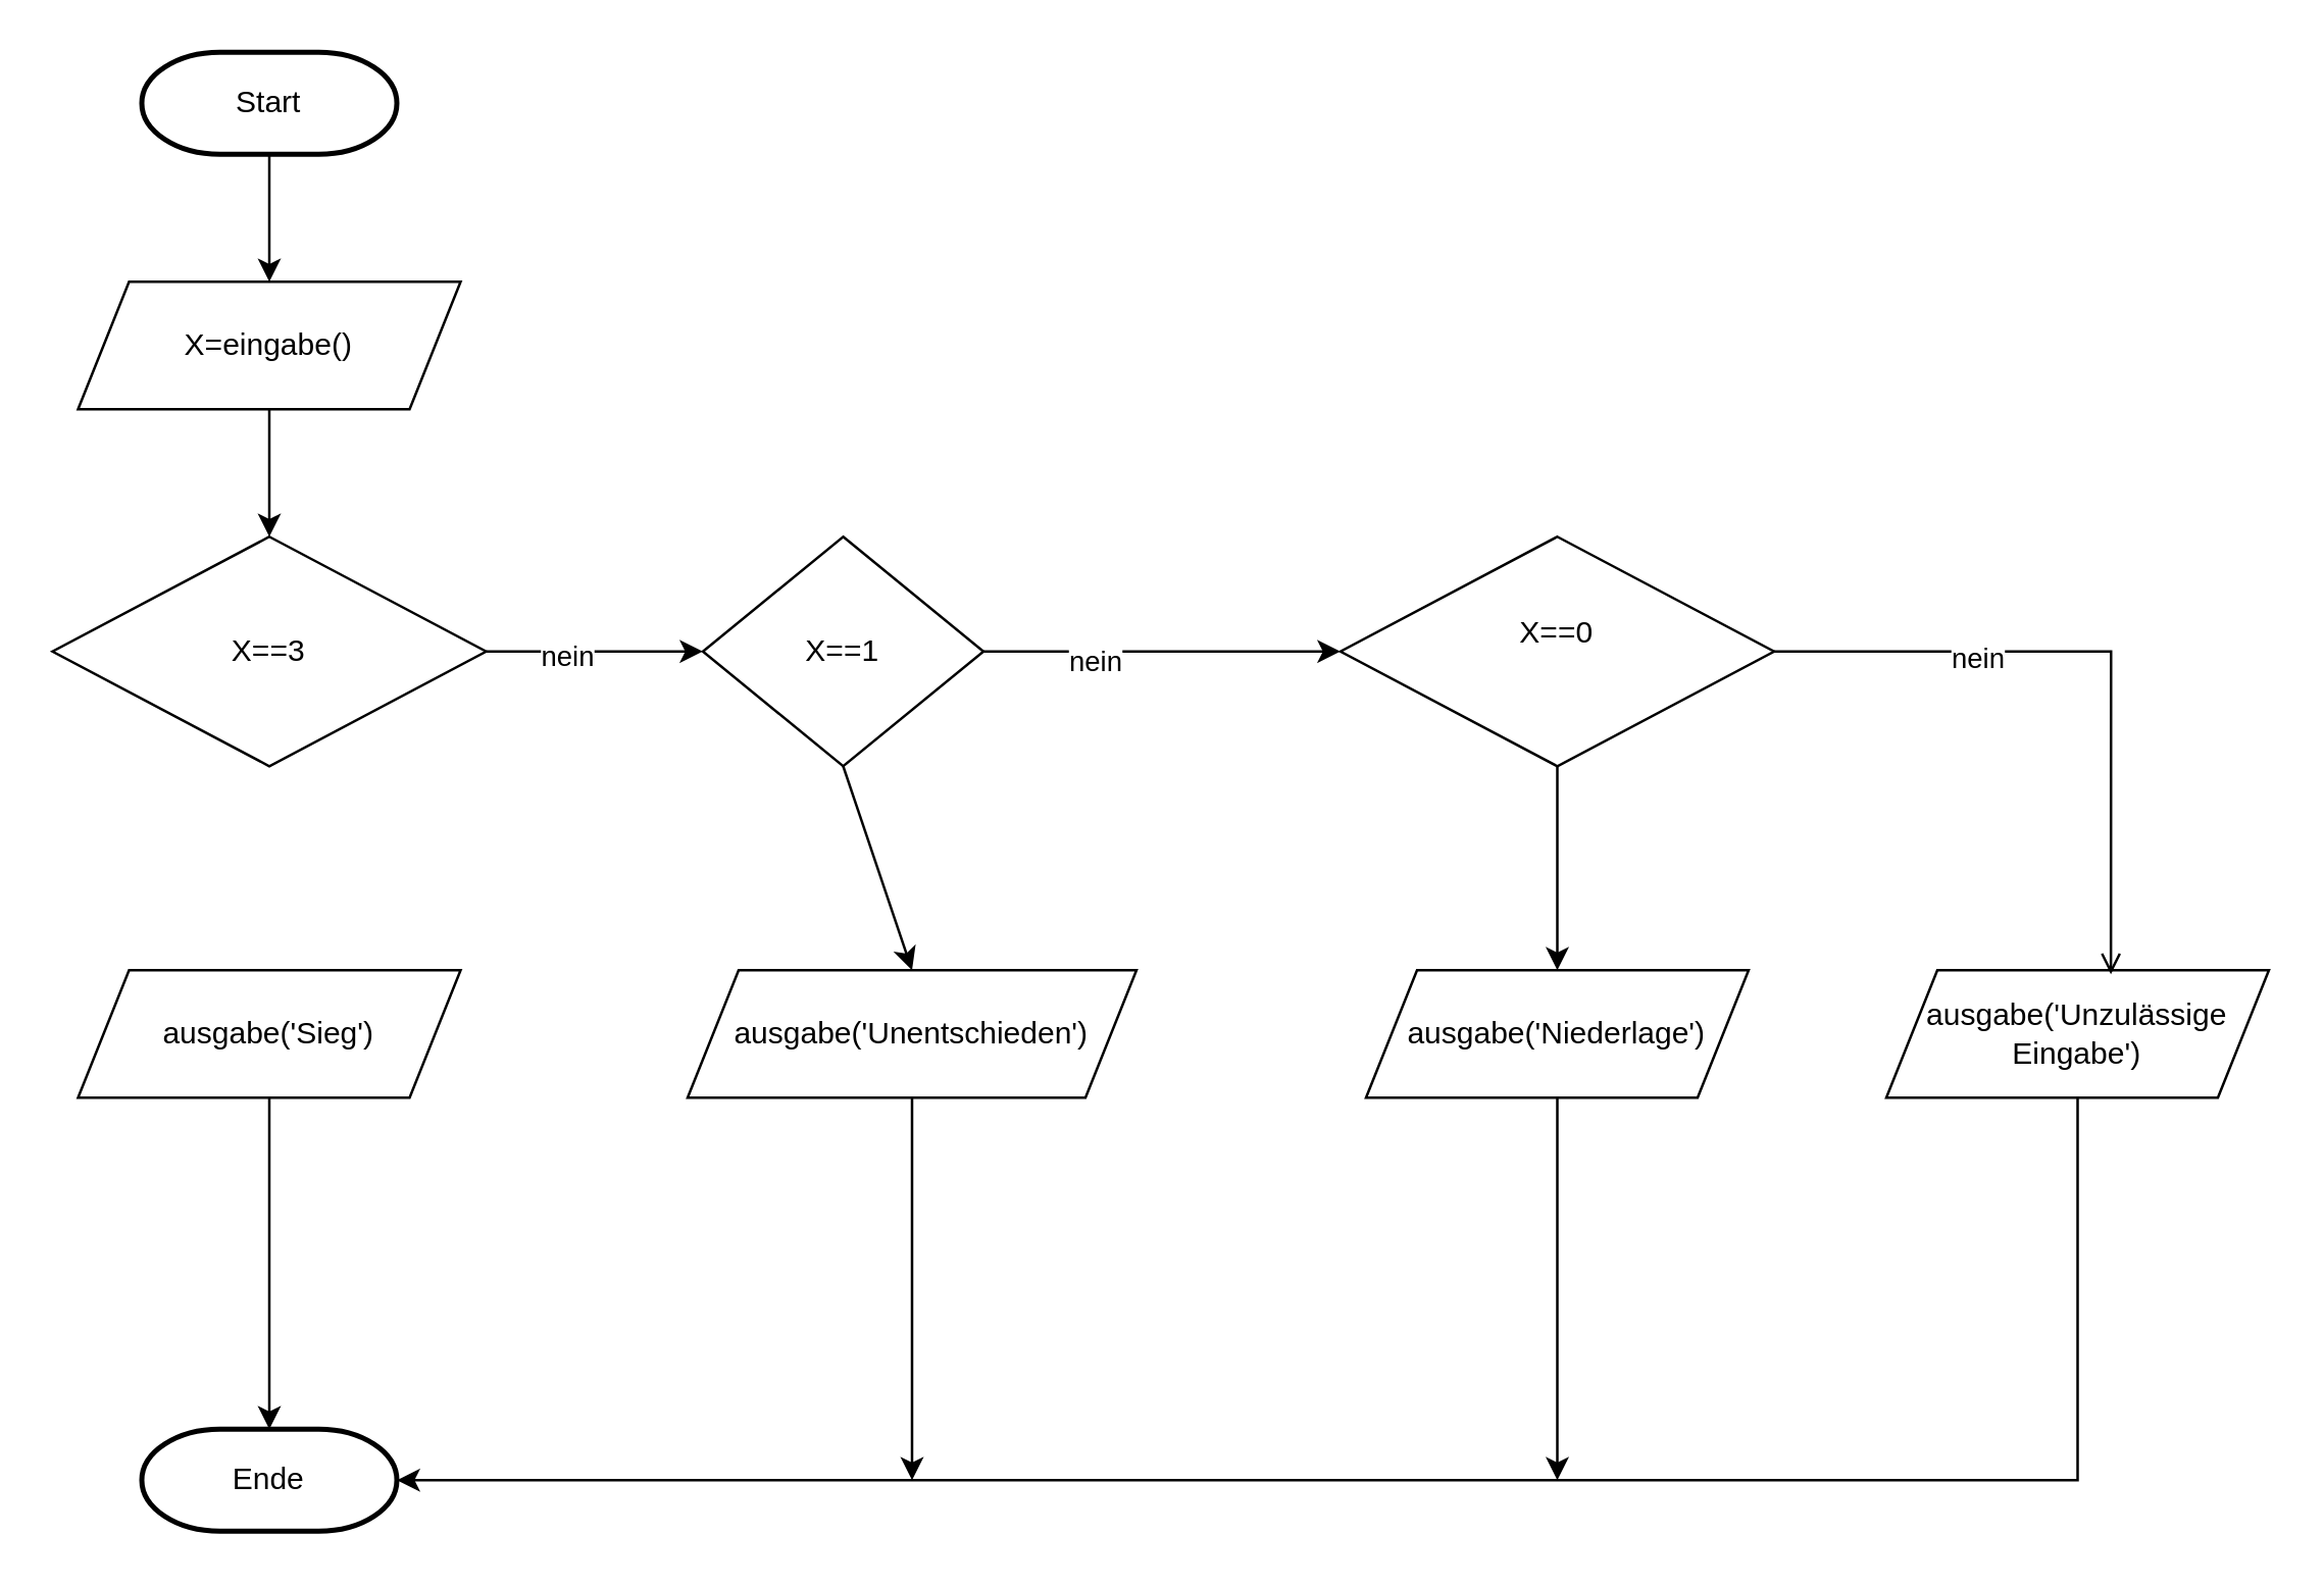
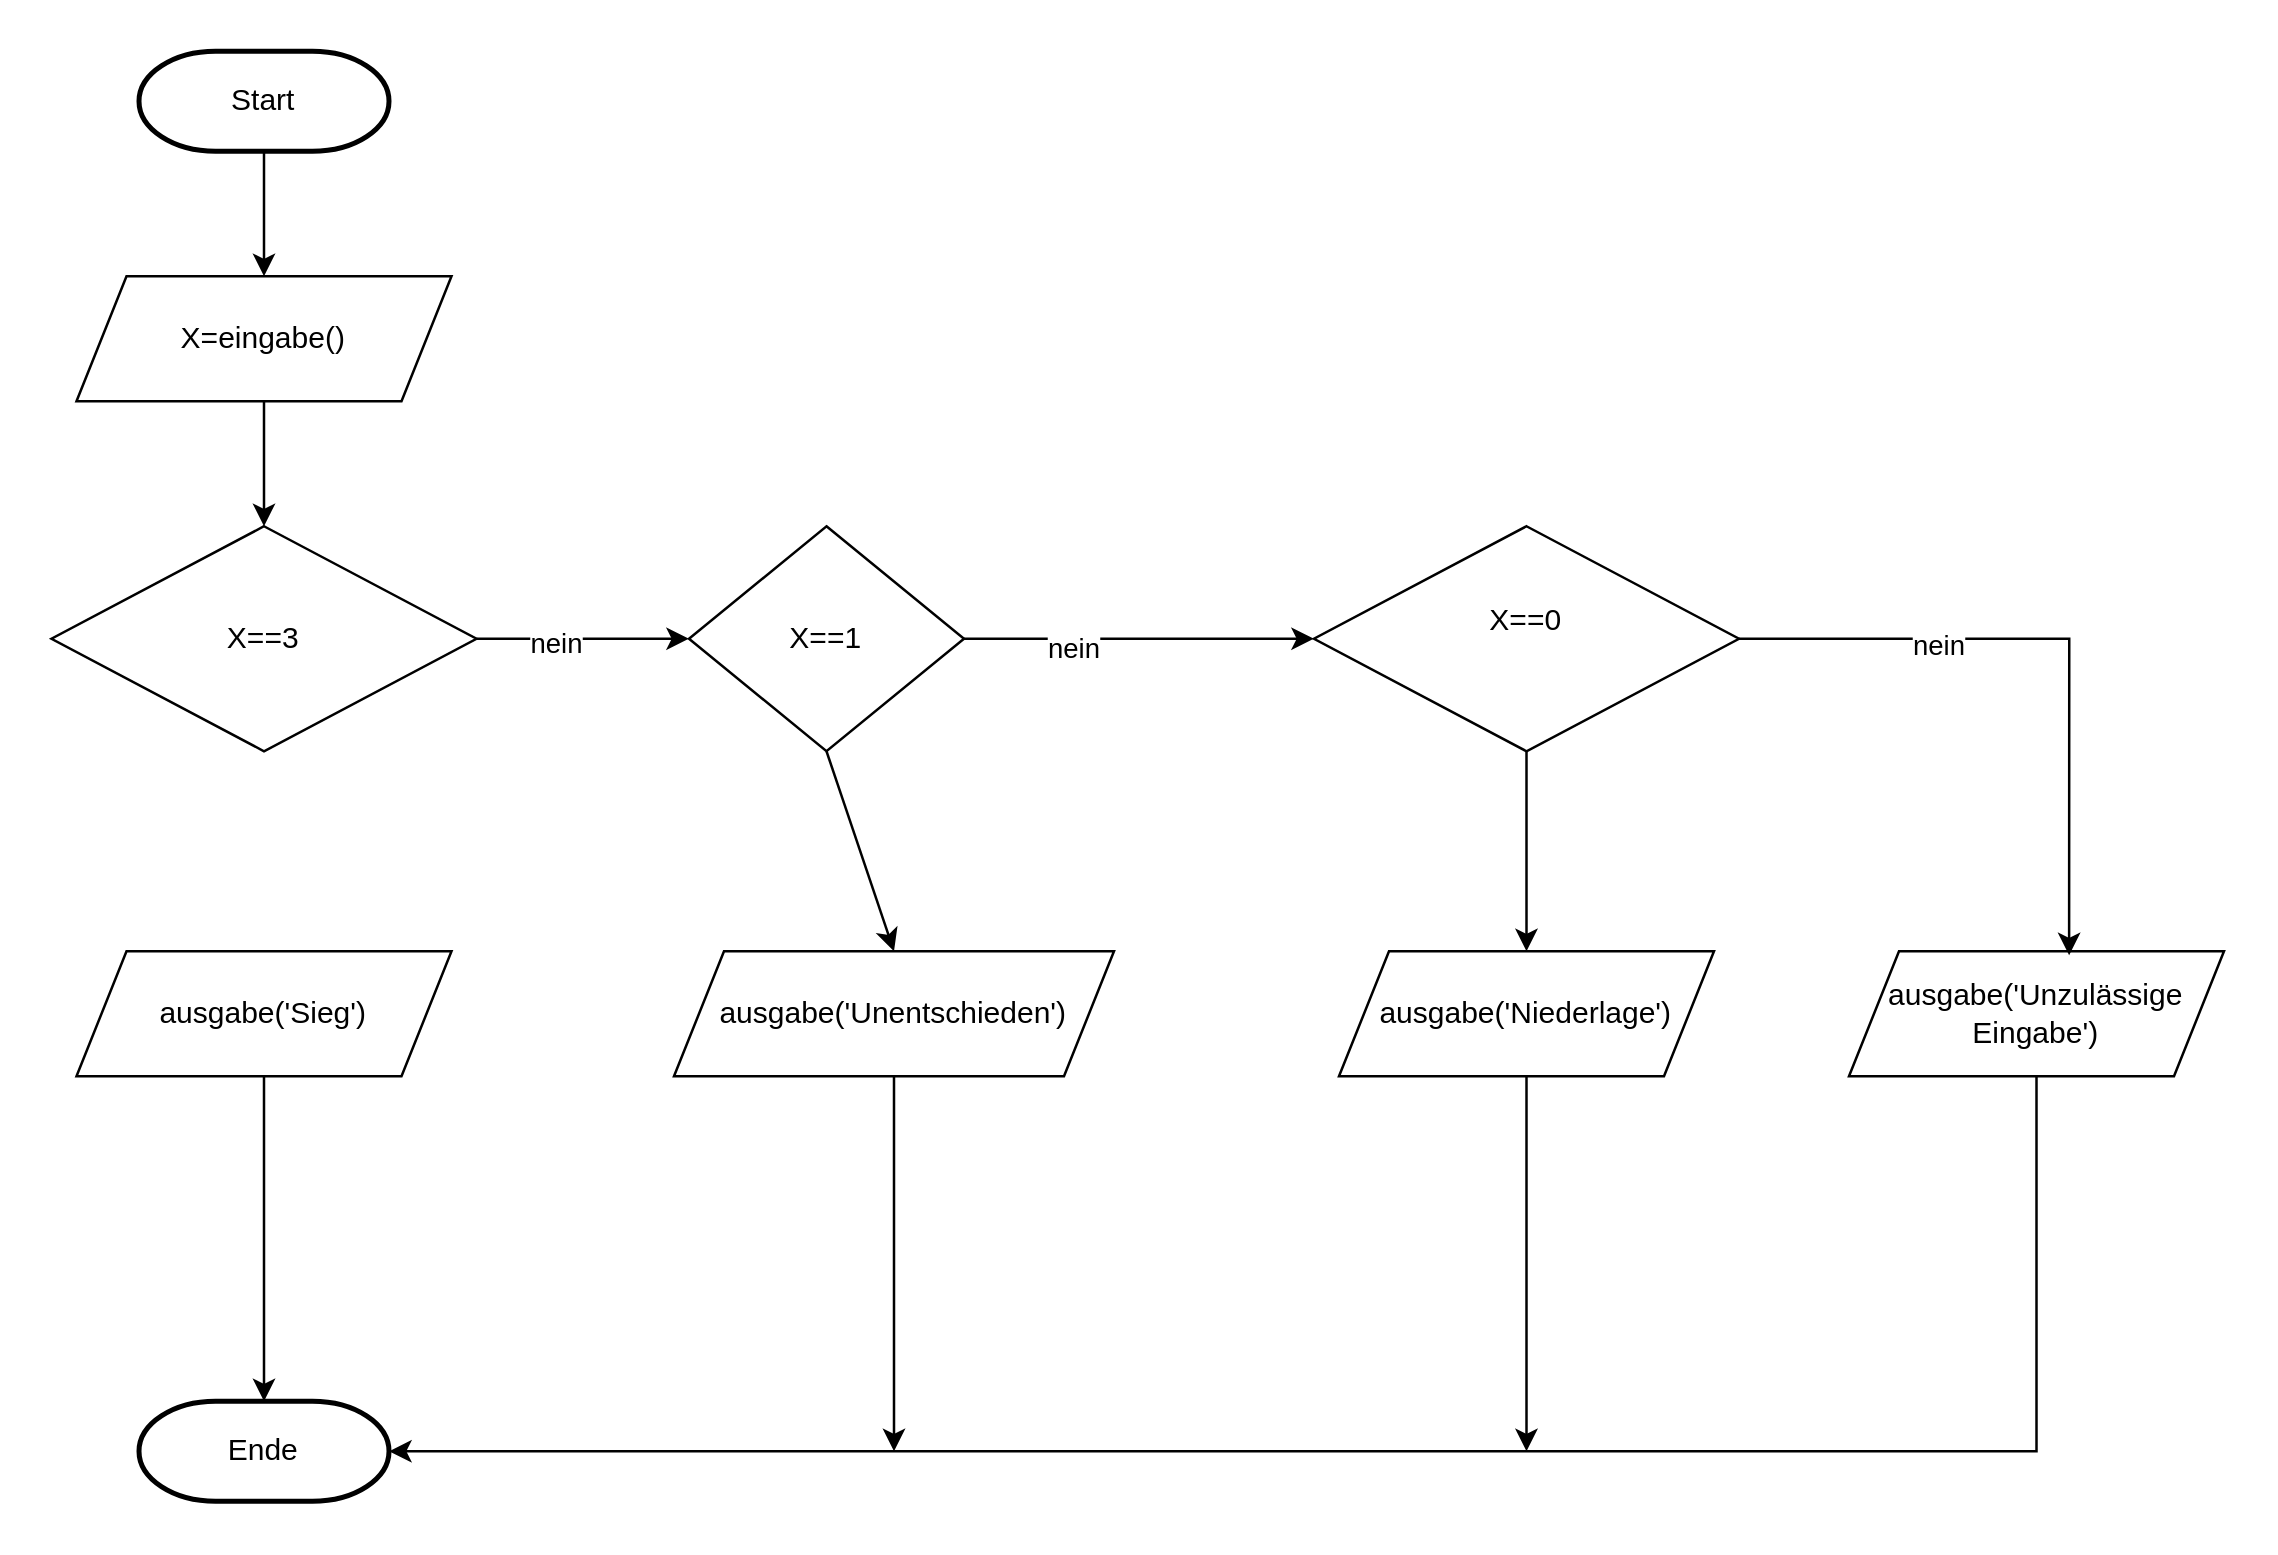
  <mxCell id="0" />
  <mxCell id="1" parent="0" />
  <mxCell id="2" value="Start" style="strokeWidth=2;html=1;shape=mxgraph.flowchart.terminator;whiteSpace=wrap;" vertex="1" parent="1"><mxGeometry x="55" y="20" width="100" height="40" as="geometry" /></mxCell>
  <mxCell id="3" value="X=eingabe()" style="shape=parallelogram;perimeter=parallelogramPerimeter;whiteSpace=wrap;html=1;fixedSize=1;" vertex="1" parent="1"><mxGeometry x="30" y="110" width="150" height="50" as="geometry" /></mxCell>
  <mxCell id="4" value="X==3" style="rhombus;whiteSpace=wrap;html=1;" vertex="1" parent="1"><mxGeometry x="20" y="210" width="170" height="90" as="geometry" /></mxCell>
  <mxCell id="5" value="ausgabe('Sieg')" style="shape=parallelogram;perimeter=parallelogramPerimeter;whiteSpace=wrap;html=1;fixedSize=1;" vertex="1" parent="1"><mxGeometry x="30" y="380" width="150" height="50" as="geometry" /></mxCell>
  <mxCell id="6" value="" style="endArrow=classic;html=1;rounded=0;exitX=0.5;exitY=1;exitDx=0;exitDy=0;exitPerimeter=0;entryX=0.5;entryY=0;entryDx=0;entryDy=0;" edge="1" parent="1" source="2" target="3"><mxGeometry width="50" height="50" relative="1" as="geometry"><mxPoint x="185" y="210" as="sourcePoint" /><mxPoint x="215" y="200" as="targetPoint" /></mxGeometry></mxCell>
  <mxCell id="7" value="" style="endArrow=classic;html=1;rounded=0;exitX=0.5;exitY=1;exitDx=0;exitDy=0;entryX=0.5;entryY=0;entryDx=0;entryDy=0;" edge="1" parent="1" source="3" target="4"><mxGeometry width="50" height="50" relative="1" as="geometry"><mxPoint x="115" y="70" as="sourcePoint" /><mxPoint x="115" y="120" as="targetPoint" /></mxGeometry></mxCell>
  <mxCell id="8" style="edgeStyle=orthogonalEdgeStyle;rounded=0;orthogonalLoop=1;jettySize=auto;html=1;" edge="1" parent="1" source="10" target="14"><mxGeometry relative="1" as="geometry" /></mxCell>
  <mxCell id="9" value="nein" style="edgeLabel;html=1;align=center;verticalAlign=middle;resizable=0;points=[];" vertex="1" connectable="0" parent="8"><mxGeometry x="-0.39" y="-3" relative="1" as="geometry"><mxPoint as="offset" /></mxGeometry></mxCell>
  <mxCell id="10" value="X==1" style="rhombus;whiteSpace=wrap;html=1;" vertex="1" parent="1"><mxGeometry x="275" y="210" width="110" height="90" as="geometry" /></mxCell>
  <mxCell id="11" style="edgeStyle=orthogonalEdgeStyle;rounded=0;orthogonalLoop=1;jettySize=auto;html=1;exitX=0.5;exitY=1;exitDx=0;exitDy=0;" edge="1" parent="1" source="12"><mxGeometry relative="1" as="geometry"><mxPoint x="357" y="580" as="targetPoint" /></mxGeometry></mxCell>
  <mxCell id="12" value="ausgabe('Unentschieden')" style="shape=parallelogram;perimeter=parallelogramPerimeter;whiteSpace=wrap;html=1;fixedSize=1;" vertex="1" parent="1"><mxGeometry x="269" y="380" width="176" height="50" as="geometry" /></mxCell>
  <mxCell id="13" value="" style="endArrow=classic;html=1;rounded=0;exitX=0.5;exitY=1;exitDx=0;exitDy=0;entryX=0.5;entryY=0;entryDx=0;entryDy=0;" edge="1" parent="1" source="10" target="12"><mxGeometry width="50" height="50" relative="1" as="geometry"><mxPoint x="175" y="260" as="sourcePoint" /><mxPoint x="225" y="210" as="targetPoint" /></mxGeometry></mxCell>
  <mxCell id="14" value="X==0&lt;div&gt;&lt;br&gt;&lt;/div&gt;" style="rhombus;whiteSpace=wrap;html=1;" vertex="1" parent="1"><mxGeometry x="525" y="210" width="170" height="90" as="geometry" /></mxCell>
  <mxCell id="15" style="edgeStyle=orthogonalEdgeStyle;rounded=0;orthogonalLoop=1;jettySize=auto;html=1;" edge="1" parent="1" source="16"><mxGeometry relative="1" as="geometry"><mxPoint x="610" y="580" as="targetPoint" /></mxGeometry></mxCell>
  <mxCell id="16" value="ausgabe('Niederlage')" style="shape=parallelogram;perimeter=parallelogramPerimeter;whiteSpace=wrap;html=1;fixedSize=1;" vertex="1" parent="1"><mxGeometry x="535" y="380" width="150" height="50" as="geometry" /></mxCell>
  <mxCell id="17" value="" style="endArrow=classic;html=1;rounded=0;exitX=0.5;exitY=1;exitDx=0;exitDy=0;entryX=0.5;entryY=0;entryDx=0;entryDy=0;" edge="1" parent="1" source="14" target="16"><mxGeometry width="50" height="50" relative="1" as="geometry"><mxPoint x="660" y="250" as="sourcePoint" /><mxPoint x="710" y="200" as="targetPoint" /></mxGeometry></mxCell>
  <mxCell id="18" value="" style="endArrow=classic;html=1;rounded=0;exitX=1;exitY=0.5;exitDx=0;exitDy=0;entryX=0;entryY=0.5;entryDx=0;entryDy=0;" edge="1" parent="1" source="4" target="10"><mxGeometry width="50" height="50" relative="1" as="geometry"><mxPoint x="245" y="160" as="sourcePoint" /><mxPoint x="295" y="110" as="targetPoint" /></mxGeometry></mxCell>
  <mxCell id="19" value="nein" style="edgeLabel;html=1;align=center;verticalAlign=middle;resizable=0;points=[];" vertex="1" connectable="0" parent="18"><mxGeometry x="-0.261" y="-1" relative="1" as="geometry"><mxPoint as="offset" /></mxGeometry></mxCell>
  <mxCell id="20" value="ausgabe('Unzulässige Eingabe')" style="shape=parallelogram;perimeter=parallelogramPerimeter;whiteSpace=wrap;html=1;fixedSize=1;" vertex="1" parent="1"><mxGeometry x="739" y="380" width="150" height="50" as="geometry" /></mxCell>
- <mxCell id="21" style="edgeStyle=orthogonalEdgeStyle;rounded=0;orthogonalLoop=1;jettySize=auto;html=1;exitX=1;exitY=0.5;exitDx=0;exitDy=0;entryX=0.587;entryY=0.032;entryDx=0;entryDy=0;entryPerimeter=0;endArrow=open;" edge="1" parent="1" source="14" target="20"><mxGeometry relative="1" as="geometry" /></mxCell>
+ <mxCell id="21" style="edgeStyle=orthogonalEdgeStyle;rounded=0;orthogonalLoop=1;jettySize=auto;html=1;exitX=1;exitY=0.5;exitDx=0;exitDy=0;entryX=0.587;entryY=0.032;entryDx=0;entryDy=0;entryPerimeter=0;" edge="1" parent="1" source="14" target="20"><mxGeometry relative="1" as="geometry" /></mxCell>
  <mxCell id="22" value="nein" style="edgeLabel;html=1;align=center;verticalAlign=middle;resizable=0;points=[];" vertex="1" connectable="0" parent="21"><mxGeometry x="-0.389" y="-2" relative="1" as="geometry"><mxPoint as="offset" /></mxGeometry></mxCell>
  <mxCell id="23" value="Ende" style="strokeWidth=2;html=1;shape=mxgraph.flowchart.terminator;whiteSpace=wrap;" vertex="1" parent="1"><mxGeometry x="55" y="560" width="100" height="40" as="geometry" /></mxCell>
  <mxCell id="24" style="edgeStyle=orthogonalEdgeStyle;rounded=0;orthogonalLoop=1;jettySize=auto;html=1;exitX=0.5;exitY=1;exitDx=0;exitDy=0;entryX=0.5;entryY=0;entryDx=0;entryDy=0;entryPerimeter=0;" edge="1" parent="1" source="5" target="23"><mxGeometry relative="1" as="geometry" /></mxCell>
  <mxCell id="25" style="edgeStyle=orthogonalEdgeStyle;rounded=0;orthogonalLoop=1;jettySize=auto;html=1;exitX=0.5;exitY=1;exitDx=0;exitDy=0;entryX=1;entryY=0.5;entryDx=0;entryDy=0;entryPerimeter=0;" edge="1" parent="1" source="20" target="23"><mxGeometry relative="1" as="geometry" /></mxCell>
